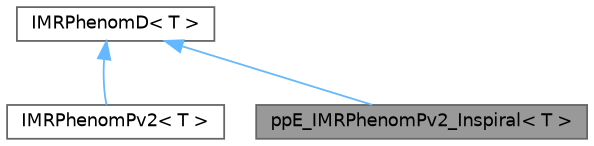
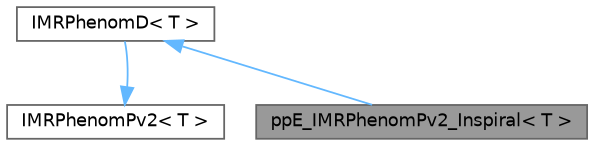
  digraph {
    node [color=gray40 fillcolor=white fontname=Helvetica fontsize=10 shape=box style=filled]
    edge [color=steelblue1 dir=back fontname=Helvetica fontsize=10 labelfontname=Helvetica labelfontsize=10 style=solid]
    n1 [fillcolor=grey60 fontcolor=black height=0.2 label="ppE_IMRPhenomPv2_Inspiral\< T \>" width=0.4]
    n2 [height=0.2 label="IMRPhenomPv2\< T \>" width=0.4]
    n3 [height=0.2 label="IMRPhenomD\< T \>" width=0.4]
    n3 -> n1
-   n3 -> n2
+   n2 -> n3
  }
